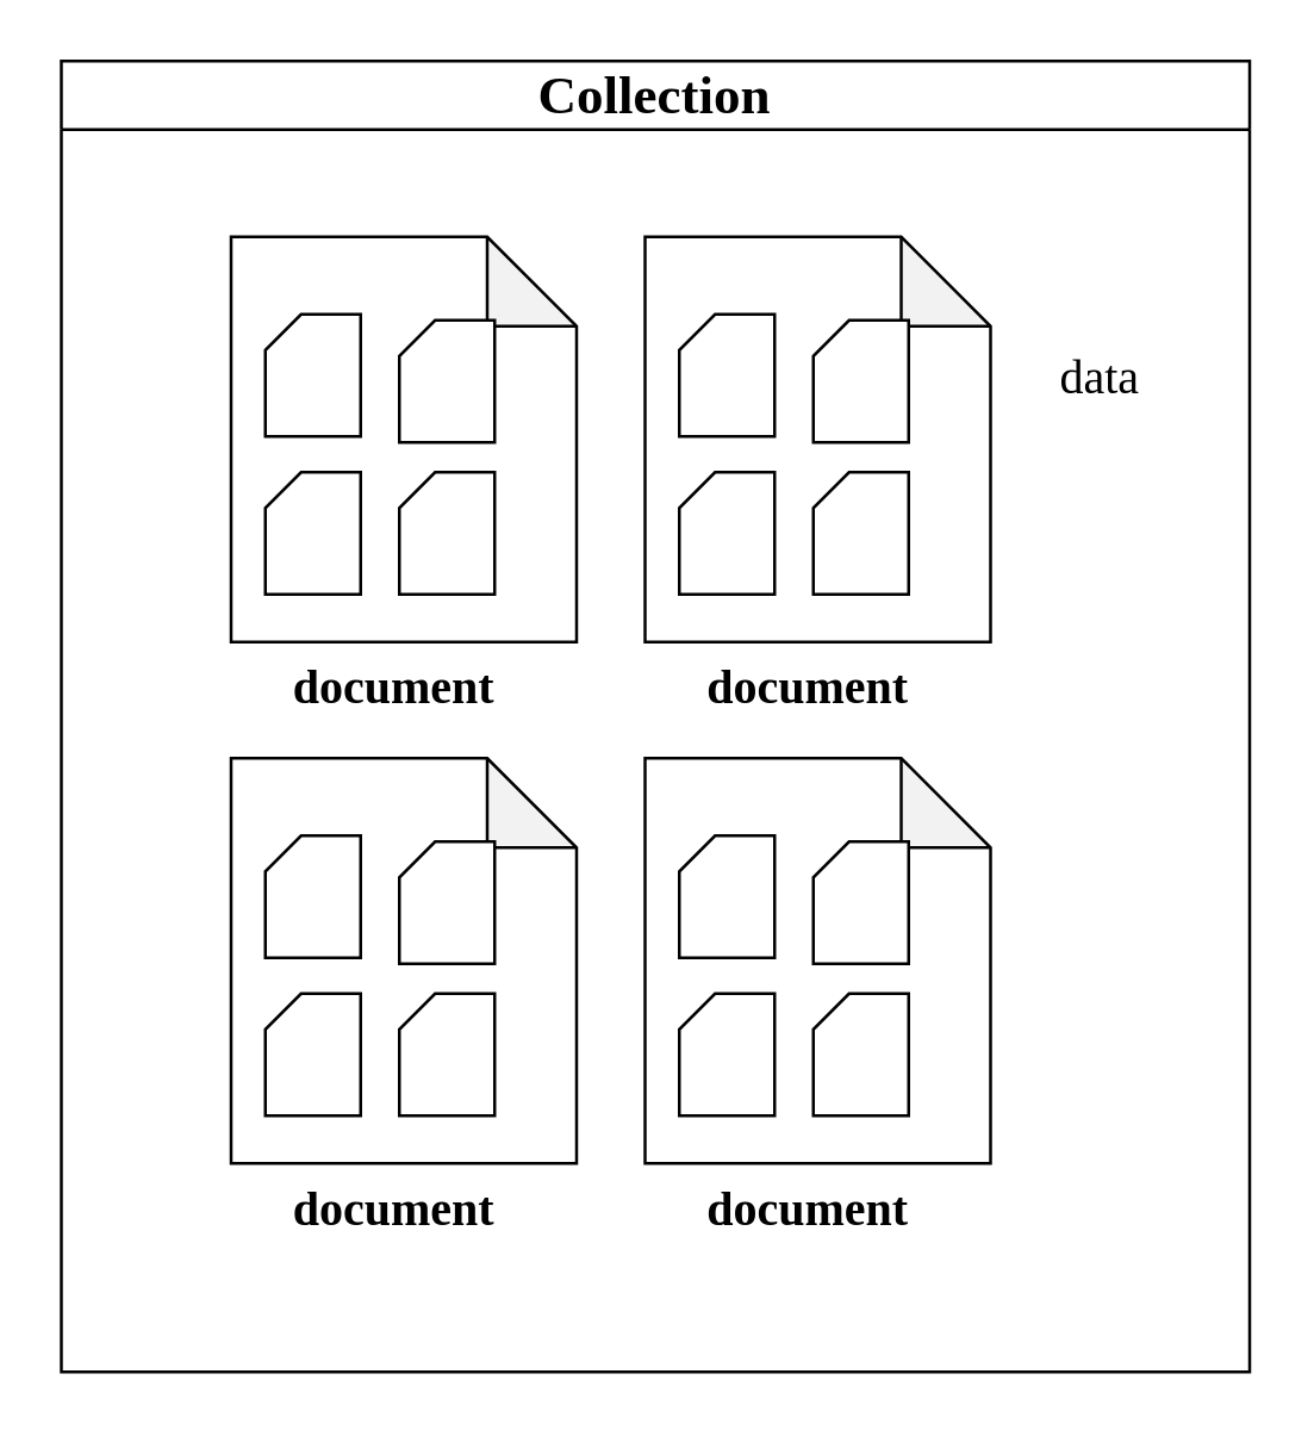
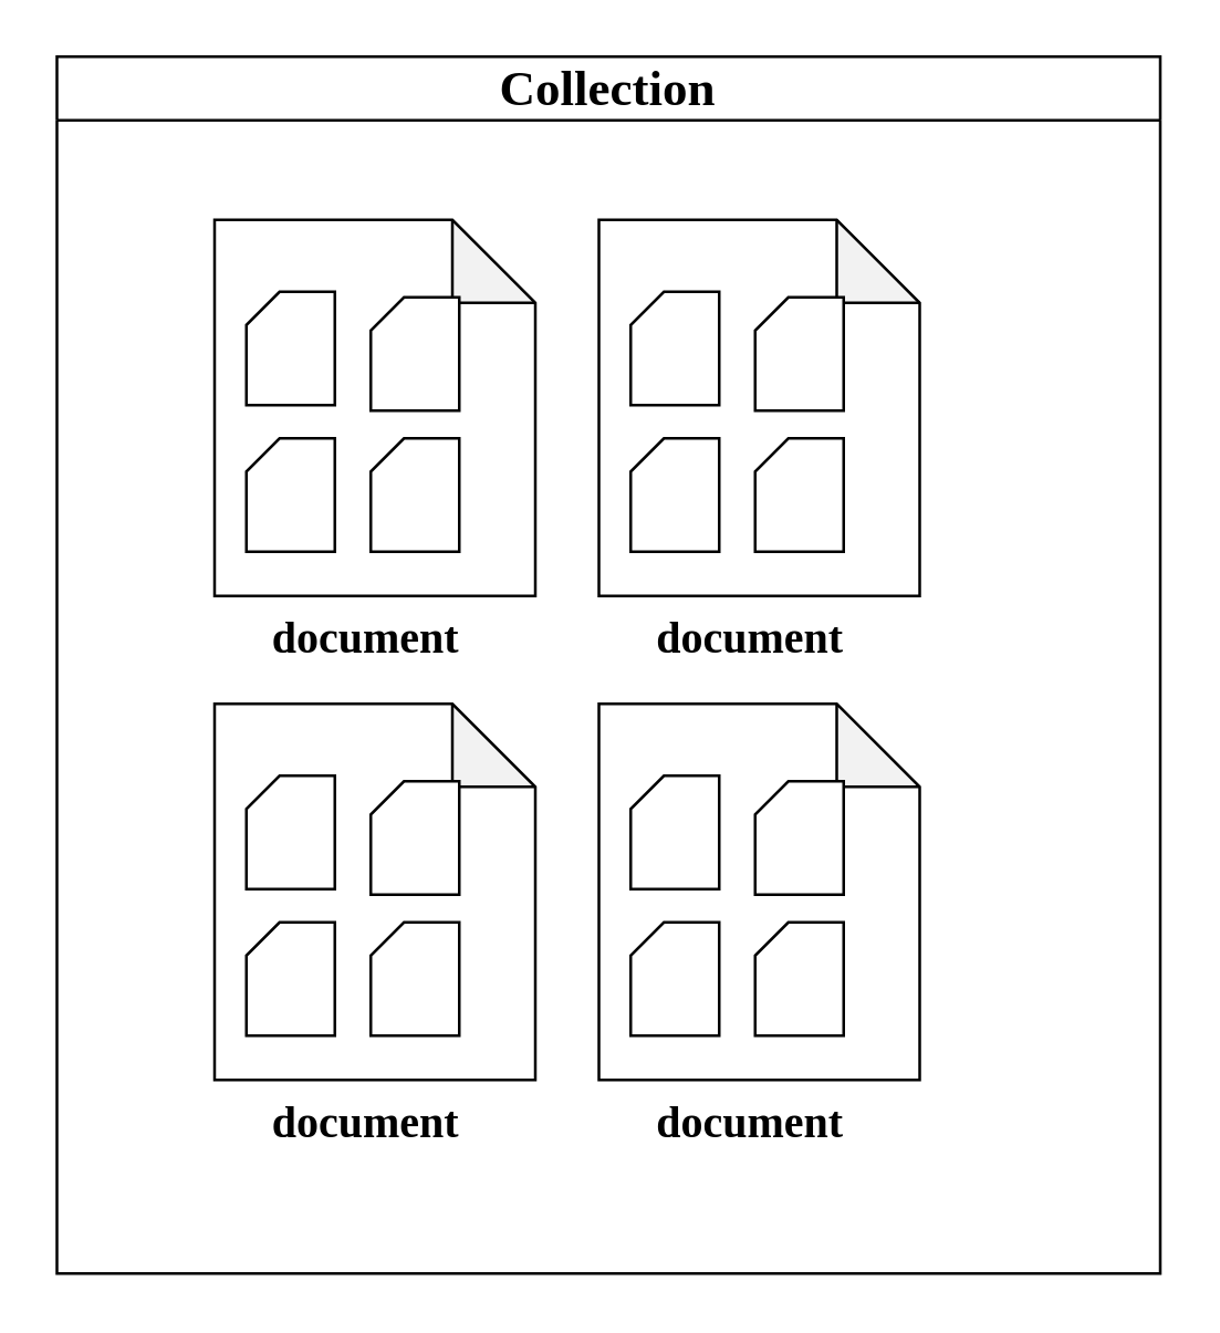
  <mxCell id="0" />
  <mxCell id="1" parent="0" />
  <mxCell id="2" value="" style="shape=note;whiteSpace=wrap;html=1;backgroundOutline=1;darkOpacity=0.05;" vertex="1" parent="1"><mxGeometry x="216" y="79" width="116" height="136" as="geometry" /></mxCell>
  <mxCell id="3" value="&lt;span style=&quot;color: rgba(0, 0, 0, 0); font-family: monospace; font-size: 0px; text-align: start; text-wrap: nowrap;&quot;&gt;%3CmxGraphModel%3E%3Croot%3E%3CmxCell%20id%3D%220%22%2F%3E%3CmxCell%20id%3D%221%22%20parent%3D%220%22%2F%3E%3CmxCell%20id%3D%222%22%20value%3D%22%22%20style%3D%22shape%3Dcard%3BwhiteSpace%3Dwrap%3Bhtml%3D1%3Bsize%3D12%3B%22%20vertex%3D%221%22%20parent%3D%221%22%3E%3CmxGeometry%20x%3D%22175%22%20y%3D%22548%22%20width%3D%2232%22%20height%3D%2241%22%20as%3D%22geometry%22%2F%3E%3C%2FmxCell%3E%3C%2Froot%3E%3C%2FmxGraphModel%3E&lt;/span&gt;" style="shape=card;whiteSpace=wrap;html=1;size=12;" vertex="1" parent="1"><mxGeometry x="227.5" y="105" width="32" height="41" as="geometry" /></mxCell>
  <mxCell id="4" value="&lt;span style=&quot;color: rgba(0, 0, 0, 0); font-family: monospace; font-size: 0px; text-align: start; text-wrap: nowrap;&quot;&gt;%3CmxGraphModel%3E%3Croot%3E%3CmxCell%20id%3D%220%22%2F%3E%3CmxCell%20id%3D%221%22%20parent%3D%220%22%2F%3E%3CmxCell%20id%3D%222%22%20value%3D%22%22%20style%3D%22shape%3Dcard%3BwhiteSpace%3Dwrap%3Bhtml%3D1%3Bsize%3D12%3B%22%20vertex%3D%221%22%20parent%3D%221%22%3E%3CmxGeometry%20x%3D%22175%22%20y%3D%22548%22%20width%3D%2232%22%20height%3D%2241%22%20as%3D%22geometry%22%2F%3E%3C%2FmxCell%3E%3C%2Froot%3E%3C%2FmxGraphModel%3E&lt;/span&gt;" style="shape=card;whiteSpace=wrap;html=1;size=12;" vertex="1" parent="1"><mxGeometry x="272.5" y="107" width="32" height="41" as="geometry" /></mxCell>
  <mxCell id="5" value="&lt;span style=&quot;color: rgba(0, 0, 0, 0); font-family: monospace; font-size: 0px; text-align: start; text-wrap: nowrap;&quot;&gt;%3CmxGraphModel%3E%3Croot%3E%3CmxCell%20id%3D%220%22%2F%3E%3CmxCell%20id%3D%221%22%20parent%3D%220%22%2F%3E%3CmxCell%20id%3D%222%22%20value%3D%22%22%20style%3D%22shape%3Dcard%3BwhiteSpace%3Dwrap%3Bhtml%3D1%3Bsize%3D12%3B%22%20vertex%3D%221%22%20parent%3D%221%22%3E%3CmxGeometry%20x%3D%22175%22%20y%3D%22548%22%20width%3D%2232%22%20height%3D%2241%22%20as%3D%22geometry%22%2F%3E%3C%2FmxCell%3E%3C%2Froot%3E%3C%2FmxGraphModel%3E&lt;/span&gt;" style="shape=card;whiteSpace=wrap;html=1;size=12;" vertex="1" parent="1"><mxGeometry x="227.5" y="158" width="32" height="41" as="geometry" /></mxCell>
  <mxCell id="6" value="&lt;span style=&quot;color: rgba(0, 0, 0, 0); font-family: monospace; font-size: 0px; text-align: start; text-wrap: nowrap;&quot;&gt;%3CmxGraphModel%3E%3Croot%3E%3CmxCell%20id%3D%220%22%2F%3E%3CmxCell%20id%3D%221%22%20parent%3D%220%22%2F%3E%3CmxCell%20id%3D%222%22%20value%3D%22%22%20style%3D%22shape%3Dcard%3BwhiteSpace%3Dwrap%3Bhtml%3D1%3Bsize%3D12%3B%22%20vertex%3D%221%22%20parent%3D%221%22%3E%3CmxGeometry%20x%3D%22175%22%20y%3D%22548%22%20width%3D%2232%22%20height%3D%2241%22%20as%3D%22geometry%22%2F%3E%3C%2FmxCell%3E%3C%2Froot%3E%3C%2FmxGraphModel%3E&lt;/span&gt;" style="shape=card;whiteSpace=wrap;html=1;size=12;" vertex="1" parent="1"><mxGeometry x="272.5" y="158" width="32" height="41" as="geometry" /></mxCell>
  <mxCell id="7" value="&lt;font style=&quot;font-size: 16px;&quot; face=&quot;Architects Daughter&quot;&gt;&lt;b&gt;document&lt;/b&gt;&lt;/font&gt;" style="text;html=1;align=center;verticalAlign=middle;whiteSpace=wrap;rounded=0;" vertex="1" parent="1"><mxGeometry x="241" y="215" width="60" height="30" as="geometry" /></mxCell>
- <mxCell id="8" value="data" style="text;html=1;align=center;verticalAlign=middle;whiteSpace=wrap;rounded=0;fontSize=16;fontFamily=Architects Daughter;fontSource=https%3A%2F%2Ffonts.googleapis.com%2Fcss%3Ffamily%3DArchitects%2BDaughter;" vertex="1" parent="1"><mxGeometry x="339" y="110.5" width="60" height="30" as="geometry" /></mxCell>
  <mxCell id="9" value="" style="shape=note;whiteSpace=wrap;html=1;backgroundOutline=1;darkOpacity=0.05;" vertex="1" parent="1"><mxGeometry x="77" y="79" width="116" height="136" as="geometry" /></mxCell>
  <mxCell id="10" value="&lt;span style=&quot;color: rgba(0, 0, 0, 0); font-family: monospace; font-size: 0px; text-align: start; text-wrap: nowrap;&quot;&gt;%3CmxGraphModel%3E%3Croot%3E%3CmxCell%20id%3D%220%22%2F%3E%3CmxCell%20id%3D%221%22%20parent%3D%220%22%2F%3E%3CmxCell%20id%3D%222%22%20value%3D%22%22%20style%3D%22shape%3Dcard%3BwhiteSpace%3Dwrap%3Bhtml%3D1%3Bsize%3D12%3B%22%20vertex%3D%221%22%20parent%3D%221%22%3E%3CmxGeometry%20x%3D%22175%22%20y%3D%22548%22%20width%3D%2232%22%20height%3D%2241%22%20as%3D%22geometry%22%2F%3E%3C%2FmxCell%3E%3C%2Froot%3E%3C%2FmxGraphModel%3E&lt;/span&gt;" style="shape=card;whiteSpace=wrap;html=1;size=12;" vertex="1" parent="1"><mxGeometry x="88.5" y="105" width="32" height="41" as="geometry" /></mxCell>
  <mxCell id="11" value="&lt;span style=&quot;color: rgba(0, 0, 0, 0); font-family: monospace; font-size: 0px; text-align: start; text-wrap: nowrap;&quot;&gt;%3CmxGraphModel%3E%3Croot%3E%3CmxCell%20id%3D%220%22%2F%3E%3CmxCell%20id%3D%221%22%20parent%3D%220%22%2F%3E%3CmxCell%20id%3D%222%22%20value%3D%22%22%20style%3D%22shape%3Dcard%3BwhiteSpace%3Dwrap%3Bhtml%3D1%3Bsize%3D12%3B%22%20vertex%3D%221%22%20parent%3D%221%22%3E%3CmxGeometry%20x%3D%22175%22%20y%3D%22548%22%20width%3D%2232%22%20height%3D%2241%22%20as%3D%22geometry%22%2F%3E%3C%2FmxCell%3E%3C%2Froot%3E%3C%2FmxGraphModel%3E&lt;/span&gt;" style="shape=card;whiteSpace=wrap;html=1;size=12;" vertex="1" parent="1"><mxGeometry x="133.5" y="107" width="32" height="41" as="geometry" /></mxCell>
  <mxCell id="12" value="&lt;span style=&quot;color: rgba(0, 0, 0, 0); font-family: monospace; font-size: 0px; text-align: start; text-wrap: nowrap;&quot;&gt;%3CmxGraphModel%3E%3Croot%3E%3CmxCell%20id%3D%220%22%2F%3E%3CmxCell%20id%3D%221%22%20parent%3D%220%22%2F%3E%3CmxCell%20id%3D%222%22%20value%3D%22%22%20style%3D%22shape%3Dcard%3BwhiteSpace%3Dwrap%3Bhtml%3D1%3Bsize%3D12%3B%22%20vertex%3D%221%22%20parent%3D%221%22%3E%3CmxGeometry%20x%3D%22175%22%20y%3D%22548%22%20width%3D%2232%22%20height%3D%2241%22%20as%3D%22geometry%22%2F%3E%3C%2FmxCell%3E%3C%2Froot%3E%3C%2FmxGraphModel%3E&lt;/span&gt;" style="shape=card;whiteSpace=wrap;html=1;size=12;" vertex="1" parent="1"><mxGeometry x="88.5" y="158" width="32" height="41" as="geometry" /></mxCell>
  <mxCell id="13" value="&lt;span style=&quot;color: rgba(0, 0, 0, 0); font-family: monospace; font-size: 0px; text-align: start; text-wrap: nowrap;&quot;&gt;%3CmxGraphModel%3E%3Croot%3E%3CmxCell%20id%3D%220%22%2F%3E%3CmxCell%20id%3D%221%22%20parent%3D%220%22%2F%3E%3CmxCell%20id%3D%222%22%20value%3D%22%22%20style%3D%22shape%3Dcard%3BwhiteSpace%3Dwrap%3Bhtml%3D1%3Bsize%3D12%3B%22%20vertex%3D%221%22%20parent%3D%221%22%3E%3CmxGeometry%20x%3D%22175%22%20y%3D%22548%22%20width%3D%2232%22%20height%3D%2241%22%20as%3D%22geometry%22%2F%3E%3C%2FmxCell%3E%3C%2Froot%3E%3C%2FmxGraphModel%3E&lt;/span&gt;" style="shape=card;whiteSpace=wrap;html=1;size=12;" vertex="1" parent="1"><mxGeometry x="133.5" y="158" width="32" height="41" as="geometry" /></mxCell>
  <mxCell id="14" value="&lt;font style=&quot;font-size: 16px;&quot; face=&quot;Architects Daughter&quot;&gt;&lt;b&gt;document&lt;/b&gt;&lt;/font&gt;" style="text;html=1;align=center;verticalAlign=middle;whiteSpace=wrap;rounded=0;" vertex="1" parent="1"><mxGeometry x="102" y="215" width="60" height="30" as="geometry" /></mxCell>
  <mxCell id="15" value="" style="shape=note;whiteSpace=wrap;html=1;backgroundOutline=1;darkOpacity=0.05;" vertex="1" parent="1"><mxGeometry x="216" y="254" width="116" height="136" as="geometry" /></mxCell>
  <mxCell id="16" value="&lt;span style=&quot;color: rgba(0, 0, 0, 0); font-family: monospace; font-size: 0px; text-align: start; text-wrap: nowrap;&quot;&gt;%3CmxGraphModel%3E%3Croot%3E%3CmxCell%20id%3D%220%22%2F%3E%3CmxCell%20id%3D%221%22%20parent%3D%220%22%2F%3E%3CmxCell%20id%3D%222%22%20value%3D%22%22%20style%3D%22shape%3Dcard%3BwhiteSpace%3Dwrap%3Bhtml%3D1%3Bsize%3D12%3B%22%20vertex%3D%221%22%20parent%3D%221%22%3E%3CmxGeometry%20x%3D%22175%22%20y%3D%22548%22%20width%3D%2232%22%20height%3D%2241%22%20as%3D%22geometry%22%2F%3E%3C%2FmxCell%3E%3C%2Froot%3E%3C%2FmxGraphModel%3E&lt;/span&gt;" style="shape=card;whiteSpace=wrap;html=1;size=12;" vertex="1" parent="1"><mxGeometry x="227.5" y="280" width="32" height="41" as="geometry" /></mxCell>
  <mxCell id="17" value="&lt;span style=&quot;color: rgba(0, 0, 0, 0); font-family: monospace; font-size: 0px; text-align: start; text-wrap: nowrap;&quot;&gt;%3CmxGraphModel%3E%3Croot%3E%3CmxCell%20id%3D%220%22%2F%3E%3CmxCell%20id%3D%221%22%20parent%3D%220%22%2F%3E%3CmxCell%20id%3D%222%22%20value%3D%22%22%20style%3D%22shape%3Dcard%3BwhiteSpace%3Dwrap%3Bhtml%3D1%3Bsize%3D12%3B%22%20vertex%3D%221%22%20parent%3D%221%22%3E%3CmxGeometry%20x%3D%22175%22%20y%3D%22548%22%20width%3D%2232%22%20height%3D%2241%22%20as%3D%22geometry%22%2F%3E%3C%2FmxCell%3E%3C%2Froot%3E%3C%2FmxGraphModel%3E&lt;/span&gt;" style="shape=card;whiteSpace=wrap;html=1;size=12;" vertex="1" parent="1"><mxGeometry x="272.5" y="282" width="32" height="41" as="geometry" /></mxCell>
  <mxCell id="18" value="&lt;span style=&quot;color: rgba(0, 0, 0, 0); font-family: monospace; font-size: 0px; text-align: start; text-wrap: nowrap;&quot;&gt;%3CmxGraphModel%3E%3Croot%3E%3CmxCell%20id%3D%220%22%2F%3E%3CmxCell%20id%3D%221%22%20parent%3D%220%22%2F%3E%3CmxCell%20id%3D%222%22%20value%3D%22%22%20style%3D%22shape%3Dcard%3BwhiteSpace%3Dwrap%3Bhtml%3D1%3Bsize%3D12%3B%22%20vertex%3D%221%22%20parent%3D%221%22%3E%3CmxGeometry%20x%3D%22175%22%20y%3D%22548%22%20width%3D%2232%22%20height%3D%2241%22%20as%3D%22geometry%22%2F%3E%3C%2FmxCell%3E%3C%2Froot%3E%3C%2FmxGraphModel%3E&lt;/span&gt;" style="shape=card;whiteSpace=wrap;html=1;size=12;" vertex="1" parent="1"><mxGeometry x="227.5" y="333" width="32" height="41" as="geometry" /></mxCell>
  <mxCell id="19" value="&lt;span style=&quot;color: rgba(0, 0, 0, 0); font-family: monospace; font-size: 0px; text-align: start; text-wrap: nowrap;&quot;&gt;%3CmxGraphModel%3E%3Croot%3E%3CmxCell%20id%3D%220%22%2F%3E%3CmxCell%20id%3D%221%22%20parent%3D%220%22%2F%3E%3CmxCell%20id%3D%222%22%20value%3D%22%22%20style%3D%22shape%3Dcard%3BwhiteSpace%3Dwrap%3Bhtml%3D1%3Bsize%3D12%3B%22%20vertex%3D%221%22%20parent%3D%221%22%3E%3CmxGeometry%20x%3D%22175%22%20y%3D%22548%22%20width%3D%2232%22%20height%3D%2241%22%20as%3D%22geometry%22%2F%3E%3C%2FmxCell%3E%3C%2Froot%3E%3C%2FmxGraphModel%3E&lt;/span&gt;" style="shape=card;whiteSpace=wrap;html=1;size=12;" vertex="1" parent="1"><mxGeometry x="272.5" y="333" width="32" height="41" as="geometry" /></mxCell>
  <mxCell id="20" value="&lt;font style=&quot;font-size: 16px;&quot; face=&quot;Architects Daughter&quot;&gt;&lt;b&gt;document&lt;/b&gt;&lt;/font&gt;" style="text;html=1;align=center;verticalAlign=middle;whiteSpace=wrap;rounded=0;" vertex="1" parent="1"><mxGeometry x="241" y="390" width="60" height="30" as="geometry" /></mxCell>
  <mxCell id="21" value="" style="shape=note;whiteSpace=wrap;html=1;backgroundOutline=1;darkOpacity=0.05;" vertex="1" parent="1"><mxGeometry x="77" y="254" width="116" height="136" as="geometry" /></mxCell>
  <mxCell id="22" value="&lt;span style=&quot;color: rgba(0, 0, 0, 0); font-family: monospace; font-size: 0px; text-align: start; text-wrap: nowrap;&quot;&gt;%3CmxGraphModel%3E%3Croot%3E%3CmxCell%20id%3D%220%22%2F%3E%3CmxCell%20id%3D%221%22%20parent%3D%220%22%2F%3E%3CmxCell%20id%3D%222%22%20value%3D%22%22%20style%3D%22shape%3Dcard%3BwhiteSpace%3Dwrap%3Bhtml%3D1%3Bsize%3D12%3B%22%20vertex%3D%221%22%20parent%3D%221%22%3E%3CmxGeometry%20x%3D%22175%22%20y%3D%22548%22%20width%3D%2232%22%20height%3D%2241%22%20as%3D%22geometry%22%2F%3E%3C%2FmxCell%3E%3C%2Froot%3E%3C%2FmxGraphModel%3E&lt;/span&gt;" style="shape=card;whiteSpace=wrap;html=1;size=12;" vertex="1" parent="1"><mxGeometry x="88.5" y="280" width="32" height="41" as="geometry" /></mxCell>
  <mxCell id="23" value="&lt;span style=&quot;color: rgba(0, 0, 0, 0); font-family: monospace; font-size: 0px; text-align: start; text-wrap: nowrap;&quot;&gt;%3CmxGraphModel%3E%3Croot%3E%3CmxCell%20id%3D%220%22%2F%3E%3CmxCell%20id%3D%221%22%20parent%3D%220%22%2F%3E%3CmxCell%20id%3D%222%22%20value%3D%22%22%20style%3D%22shape%3Dcard%3BwhiteSpace%3Dwrap%3Bhtml%3D1%3Bsize%3D12%3B%22%20vertex%3D%221%22%20parent%3D%221%22%3E%3CmxGeometry%20x%3D%22175%22%20y%3D%22548%22%20width%3D%2232%22%20height%3D%2241%22%20as%3D%22geometry%22%2F%3E%3C%2FmxCell%3E%3C%2Froot%3E%3C%2FmxGraphModel%3E&lt;/span&gt;" style="shape=card;whiteSpace=wrap;html=1;size=12;" vertex="1" parent="1"><mxGeometry x="133.5" y="282" width="32" height="41" as="geometry" /></mxCell>
  <mxCell id="24" value="&lt;span style=&quot;color: rgba(0, 0, 0, 0); font-family: monospace; font-size: 0px; text-align: start; text-wrap: nowrap;&quot;&gt;%3CmxGraphModel%3E%3Croot%3E%3CmxCell%20id%3D%220%22%2F%3E%3CmxCell%20id%3D%221%22%20parent%3D%220%22%2F%3E%3CmxCell%20id%3D%222%22%20value%3D%22%22%20style%3D%22shape%3Dcard%3BwhiteSpace%3Dwrap%3Bhtml%3D1%3Bsize%3D12%3B%22%20vertex%3D%221%22%20parent%3D%221%22%3E%3CmxGeometry%20x%3D%22175%22%20y%3D%22548%22%20width%3D%2232%22%20height%3D%2241%22%20as%3D%22geometry%22%2F%3E%3C%2FmxCell%3E%3C%2Froot%3E%3C%2FmxGraphModel%3E&lt;/span&gt;" style="shape=card;whiteSpace=wrap;html=1;size=12;" vertex="1" parent="1"><mxGeometry x="88.5" y="333" width="32" height="41" as="geometry" /></mxCell>
  <mxCell id="25" value="&lt;span style=&quot;color: rgba(0, 0, 0, 0); font-family: monospace; font-size: 0px; text-align: start; text-wrap: nowrap;&quot;&gt;%3CmxGraphModel%3E%3Croot%3E%3CmxCell%20id%3D%220%22%2F%3E%3CmxCell%20id%3D%221%22%20parent%3D%220%22%2F%3E%3CmxCell%20id%3D%222%22%20value%3D%22%22%20style%3D%22shape%3Dcard%3BwhiteSpace%3Dwrap%3Bhtml%3D1%3Bsize%3D12%3B%22%20vertex%3D%221%22%20parent%3D%221%22%3E%3CmxGeometry%20x%3D%22175%22%20y%3D%22548%22%20width%3D%2232%22%20height%3D%2241%22%20as%3D%22geometry%22%2F%3E%3C%2FmxCell%3E%3C%2Froot%3E%3C%2FmxGraphModel%3E&lt;/span&gt;" style="shape=card;whiteSpace=wrap;html=1;size=12;" vertex="1" parent="1"><mxGeometry x="133.5" y="333" width="32" height="41" as="geometry" /></mxCell>
  <mxCell id="26" value="&lt;font style=&quot;font-size: 16px;&quot; face=&quot;Architects Daughter&quot;&gt;&lt;b&gt;document&lt;/b&gt;&lt;/font&gt;" style="text;html=1;align=center;verticalAlign=middle;whiteSpace=wrap;rounded=0;" vertex="1" parent="1"><mxGeometry x="102" y="390" width="60" height="30" as="geometry" /></mxCell>
  <mxCell id="27" value="&lt;font style=&quot;font-size: 18px;&quot; data-font-src=&quot;https://fonts.googleapis.com/css?family=Architects+Daughter&quot; face=&quot;Architects Daughter&quot;&gt;Collection&lt;/font&gt;" style="swimlane;whiteSpace=wrap;html=1;" vertex="1" parent="1"><mxGeometry x="20" y="20" width="399" height="440" as="geometry" /></mxCell>
